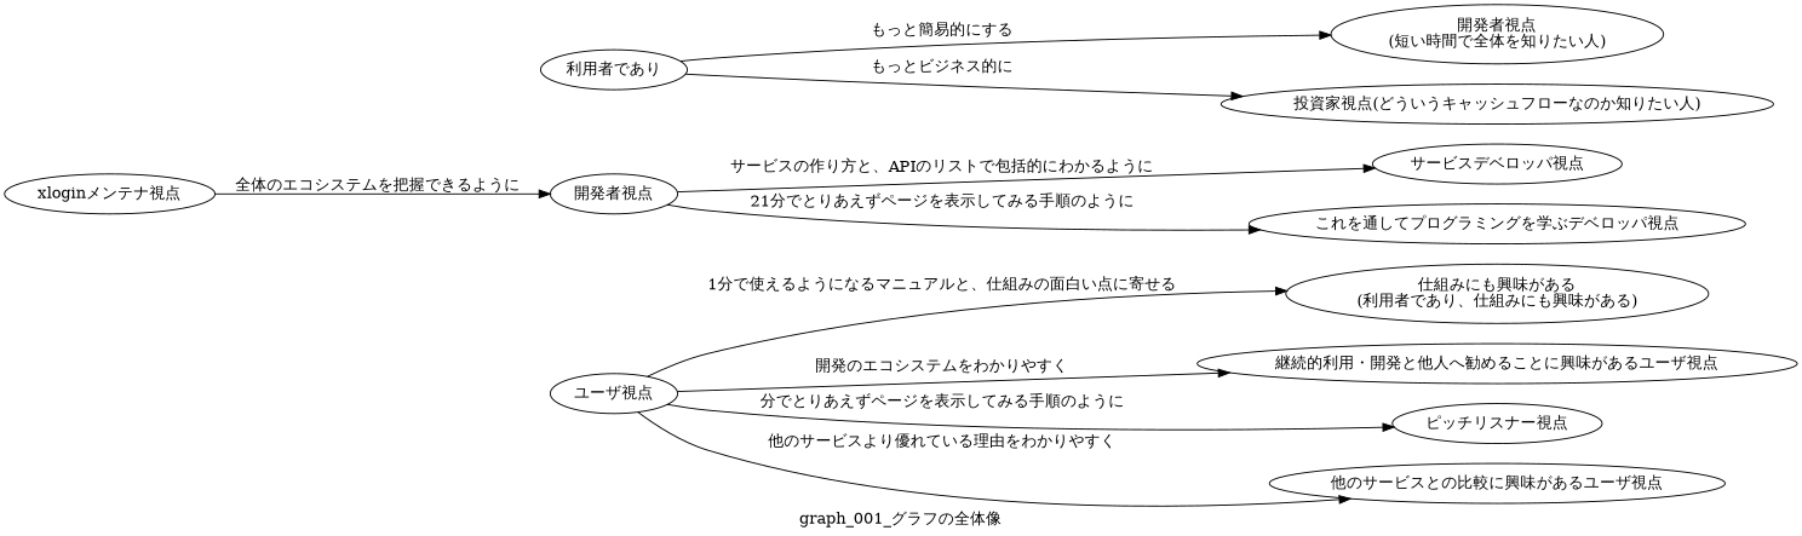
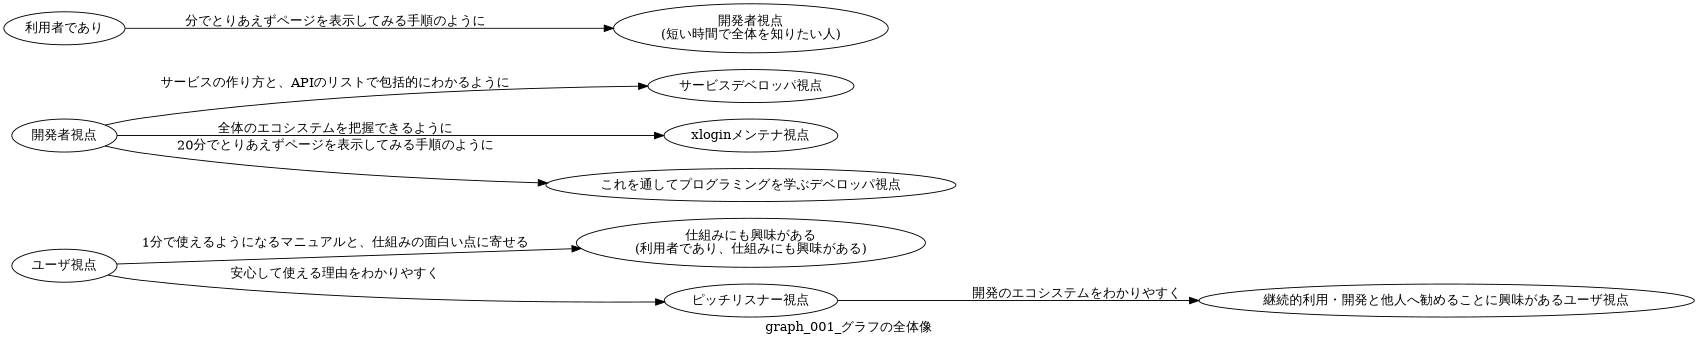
  digraph {
    label="graph_001_グラフの全体像"
    rankdir=LR
    n1 [label="ユーザ視点"]
    n2 [label="開発者視点"]
    n3 [label="利用者であり"]
    n4 [label="仕組みにも興味がある\n(利用者であり、仕組みにも興味がある)"]
    n5 [label="継続的利用・開発と他人へ勧めることに興味があるユーザ視点"]
    n6 [label="ピッチリスナー視点"]
-   n7 [label="他のサービスとの比較に興味があるユーザ視点"]
    n8 [label="サービスデベロッパ視点"]
    n9 [label="xloginメンテナ視点"]
    n10 [label="これを通してプログラミングを学ぶデベロッパ視点"]
    n11 [label="開発者視点\n(短い時間で全体を知りたい人)"]
-   n12 [label="投資家視点(どういうキャッシュフローなのか知りたい人)\n"]
    subgraph sub_1 {
      rank=same
      n1
      n2
      n3
    }
    n1 -> n4 [label="1分で使えるようになるマニュアルと、仕組みの面白い点に寄せる"]
-   n1 -> n5 [label="開発のエコシステムをわかりやすく"]
-   n1 -> n6 [label="分でとりあえずページを表示してみる手順のように"]
-   n1 -> n7 [label="他のサービスより優れている理由をわかりやすく"]
+   n6 -> n5 [label="開発のエコシステムをわかりやすく"]
+   n1 -> n6 [label="安心して使える理由をわかりやすく"]
    n2 -> n8 [label="サービスの作り方と、APIのリストで包括的にわかるように"]
-   n9 -> n2 [label="全体のエコシステムを把握できるように"]
-   n2 -> n10 [label="21分でとりあえずページを表示してみる手順のように"]
-   n3 -> n11 [label="もっと簡易的にする"]
-   n3 -> n12 [label="もっとビジネス的に"]
+   n2 -> n9 [label="全体のエコシステムを把握できるように"]
+   n2 -> n10 [label="20分でとりあえずページを表示してみる手順のように"]
+   n3 -> n11 [label="分でとりあえずページを表示してみる手順のように"]
  }
